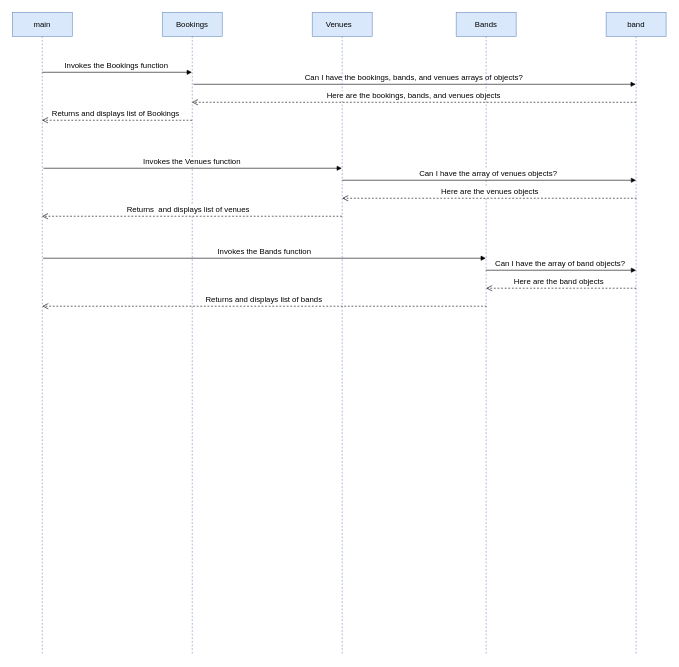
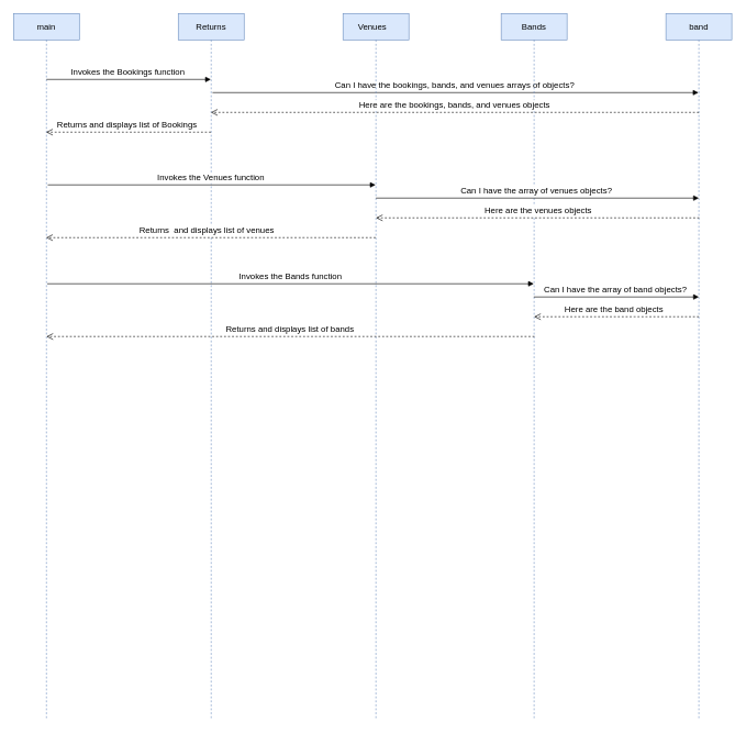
  <mxCell id="0" />
  <mxCell id="1" parent="0" />
  <mxCell id="2" value="main" style="shape=umlLifeline;perimeter=lifelinePerimeter;whiteSpace=wrap;html=1;container=1;collapsible=0;recursiveResize=0;outlineConnect=0;fillColor=#dae8fc;strokeColor=#6c8ebf;fontSize=13;" parent="1" vertex="1"><mxGeometry x="20" y="20" width="100" height="1070" as="geometry" /></mxCell>
  <mxCell id="3" value="Invokes the Bookings function&amp;nbsp;" style="html=1;verticalAlign=bottom;endArrow=block;fontSize=13;" parent="2" target="4" edge="1"><mxGeometry x="-0.0" width="80" relative="1" as="geometry"><mxPoint x="50" y="100" as="sourcePoint" /><mxPoint x="130" y="100" as="targetPoint" /><mxPoint as="offset" /></mxGeometry></mxCell>
- <mxCell id="4" value="Bookings" style="shape=umlLifeline;perimeter=lifelinePerimeter;whiteSpace=wrap;html=1;container=1;collapsible=0;recursiveResize=0;outlineConnect=0;fillColor=#dae8fc;strokeColor=#6c8ebf;fontSize=13;" parent="1" vertex="1"><mxGeometry x="270" y="20" width="100" height="1070" as="geometry" /></mxCell>
+ <mxCell id="4" value="Returns" style="shape=umlLifeline;perimeter=lifelinePerimeter;whiteSpace=wrap;html=1;container=1;collapsible=0;recursiveResize=0;outlineConnect=0;fillColor=#dae8fc;strokeColor=#6c8ebf;fontSize=13;" parent="1" vertex="1"><mxGeometry x="270" y="20" width="100" height="1070" as="geometry" /></mxCell>
  <mxCell id="5" value="Can I have the bookings, bands, and venues arrays of objects?&amp;nbsp;" style="html=1;verticalAlign=bottom;endArrow=block;fontSize=13;" parent="4" target="10" edge="1"><mxGeometry width="80" relative="1" as="geometry"><mxPoint x="52" y="120" as="sourcePoint" /><mxPoint x="132" y="120" as="targetPoint" /></mxGeometry></mxCell>
  <mxCell id="6" value="Invokes the Venues function&amp;nbsp;" style="html=1;verticalAlign=bottom;endArrow=block;fontSize=13;" parent="4" target="7" edge="1"><mxGeometry x="0.001" width="80" relative="1" as="geometry"><mxPoint x="-198" y="260" as="sourcePoint" /><mxPoint x="290" y="260" as="targetPoint" /><mxPoint as="offset" /></mxGeometry></mxCell>
  <mxCell id="7" value="Venues&amp;nbsp; &amp;nbsp;" style="shape=umlLifeline;perimeter=lifelinePerimeter;whiteSpace=wrap;html=1;container=1;collapsible=0;recursiveResize=0;outlineConnect=0;fillColor=#dae8fc;strokeColor=#6c8ebf;fontSize=13;" parent="1" vertex="1"><mxGeometry x="520" y="20" width="100" height="1070" as="geometry" /></mxCell>
  <mxCell id="8" value="Bands" style="shape=umlLifeline;perimeter=lifelinePerimeter;whiteSpace=wrap;html=1;container=1;collapsible=0;recursiveResize=0;outlineConnect=0;fillColor=#dae8fc;strokeColor=#6c8ebf;fontSize=13;" parent="1" vertex="1"><mxGeometry x="760" y="20" width="100" height="1070" as="geometry" /></mxCell>
  <mxCell id="9" value="Returns and displays list of bands&amp;nbsp;" style="html=1;verticalAlign=bottom;endArrow=open;dashed=1;endSize=8;fontSize=13;" parent="8" edge="1"><mxGeometry relative="1" as="geometry"><mxPoint x="50.5" y="490" as="sourcePoint" /><mxPoint x="-690" y="490" as="targetPoint" /></mxGeometry></mxCell>
  <mxCell id="10" value="band" style="shape=umlLifeline;perimeter=lifelinePerimeter;whiteSpace=wrap;html=1;container=1;collapsible=0;recursiveResize=0;outlineConnect=0;fillColor=#dae8fc;strokeColor=#6c8ebf;fontSize=13;" parent="1" vertex="1"><mxGeometry x="1010" y="20" width="100" height="1070" as="geometry" /></mxCell>
  <mxCell id="11" value="Here are the band objects" style="html=1;verticalAlign=bottom;endArrow=open;dashed=1;endSize=8;fontSize=13;" parent="10" edge="1"><mxGeometry x="0.032" relative="1" as="geometry"><mxPoint x="50" y="460" as="sourcePoint" /><mxPoint x="-200" y="460" as="targetPoint" /><mxPoint as="offset" /><Array as="points"><mxPoint x="-39.5" y="460" /></Array></mxGeometry></mxCell>
  <mxCell id="12" value="Returns and displays list of Bookings" style="html=1;verticalAlign=bottom;endArrow=open;dashed=1;endSize=8;fontSize=13;" parent="1" source="4" target="2" edge="1"><mxGeometry x="0.025" relative="1" as="geometry"><mxPoint x="320" y="160" as="sourcePoint" /><mxPoint x="240" y="160" as="targetPoint" /><mxPoint as="offset" /><Array as="points"><mxPoint x="230" y="200" /></Array></mxGeometry></mxCell>
  <mxCell id="13" value="Here are the bookings, bands, and venues objects" style="html=1;verticalAlign=bottom;endArrow=open;dashed=1;endSize=8;fontSize=13;" parent="1" target="4" edge="1"><mxGeometry x="0.001" relative="1" as="geometry"><mxPoint x="1060" y="170" as="sourcePoint" /><mxPoint x="980" y="170" as="targetPoint" /><mxPoint as="offset" /></mxGeometry></mxCell>
  <mxCell id="14" value="Can I have the array of venues objects?&amp;nbsp;" style="html=1;verticalAlign=bottom;endArrow=block;fontSize=13;" parent="1" edge="1"><mxGeometry width="80" relative="1" as="geometry"><mxPoint x="570" y="300" as="sourcePoint" /><mxPoint x="1060" y="300" as="targetPoint" /></mxGeometry></mxCell>
  <mxCell id="15" value="Invokes the Bands function" style="html=1;verticalAlign=bottom;endArrow=block;fontSize=13;" parent="1" target="8" edge="1"><mxGeometry width="80" relative="1" as="geometry"><mxPoint x="71.25" y="430" as="sourcePoint" /><mxPoint x="568.75" y="430" as="targetPoint" /></mxGeometry></mxCell>
  <mxCell id="16" value="Can I have the array of band objects?&amp;nbsp;" style="html=1;verticalAlign=bottom;endArrow=block;fontSize=13;" parent="1" source="8" edge="1"><mxGeometry width="80" relative="1" as="geometry"><mxPoint x="580" y="450" as="sourcePoint" /><mxPoint x="1060" y="450" as="targetPoint" /></mxGeometry></mxCell>
  <mxCell id="17" value="Returns&amp;nbsp; and displays list of venues" style="html=1;verticalAlign=bottom;endArrow=open;dashed=1;endSize=8;fontSize=13;" parent="1" source="7" target="2" edge="1"><mxGeometry x="0.028" relative="1" as="geometry"><mxPoint x="570" y="350" as="sourcePoint" /><mxPoint x="320" y="350" as="targetPoint" /><mxPoint as="offset" /><Array as="points"><mxPoint x="481" y="360" /><mxPoint x="460" y="360" /></Array></mxGeometry></mxCell>
  <mxCell id="18" value="Here are the venues objects" style="html=1;verticalAlign=bottom;endArrow=open;dashed=1;endSize=8;fontSize=13;" parent="1" edge="1"><mxGeometry relative="1" as="geometry"><mxPoint x="1060.5" y="330" as="sourcePoint" /><mxPoint x="570" y="330" as="targetPoint" /></mxGeometry></mxCell>
